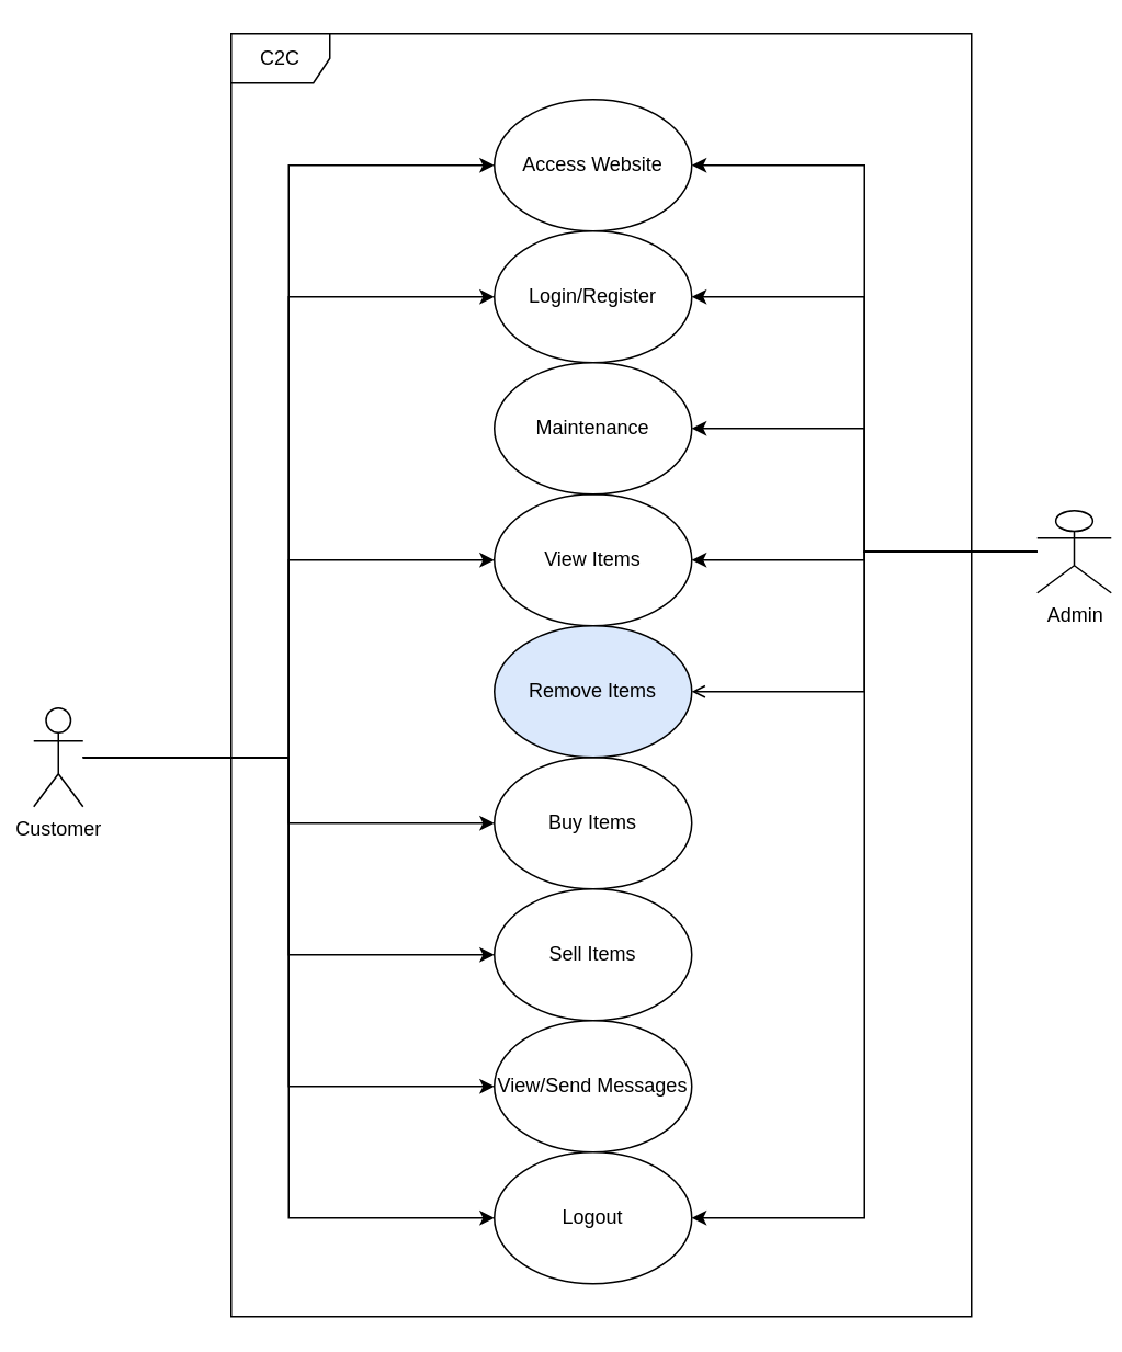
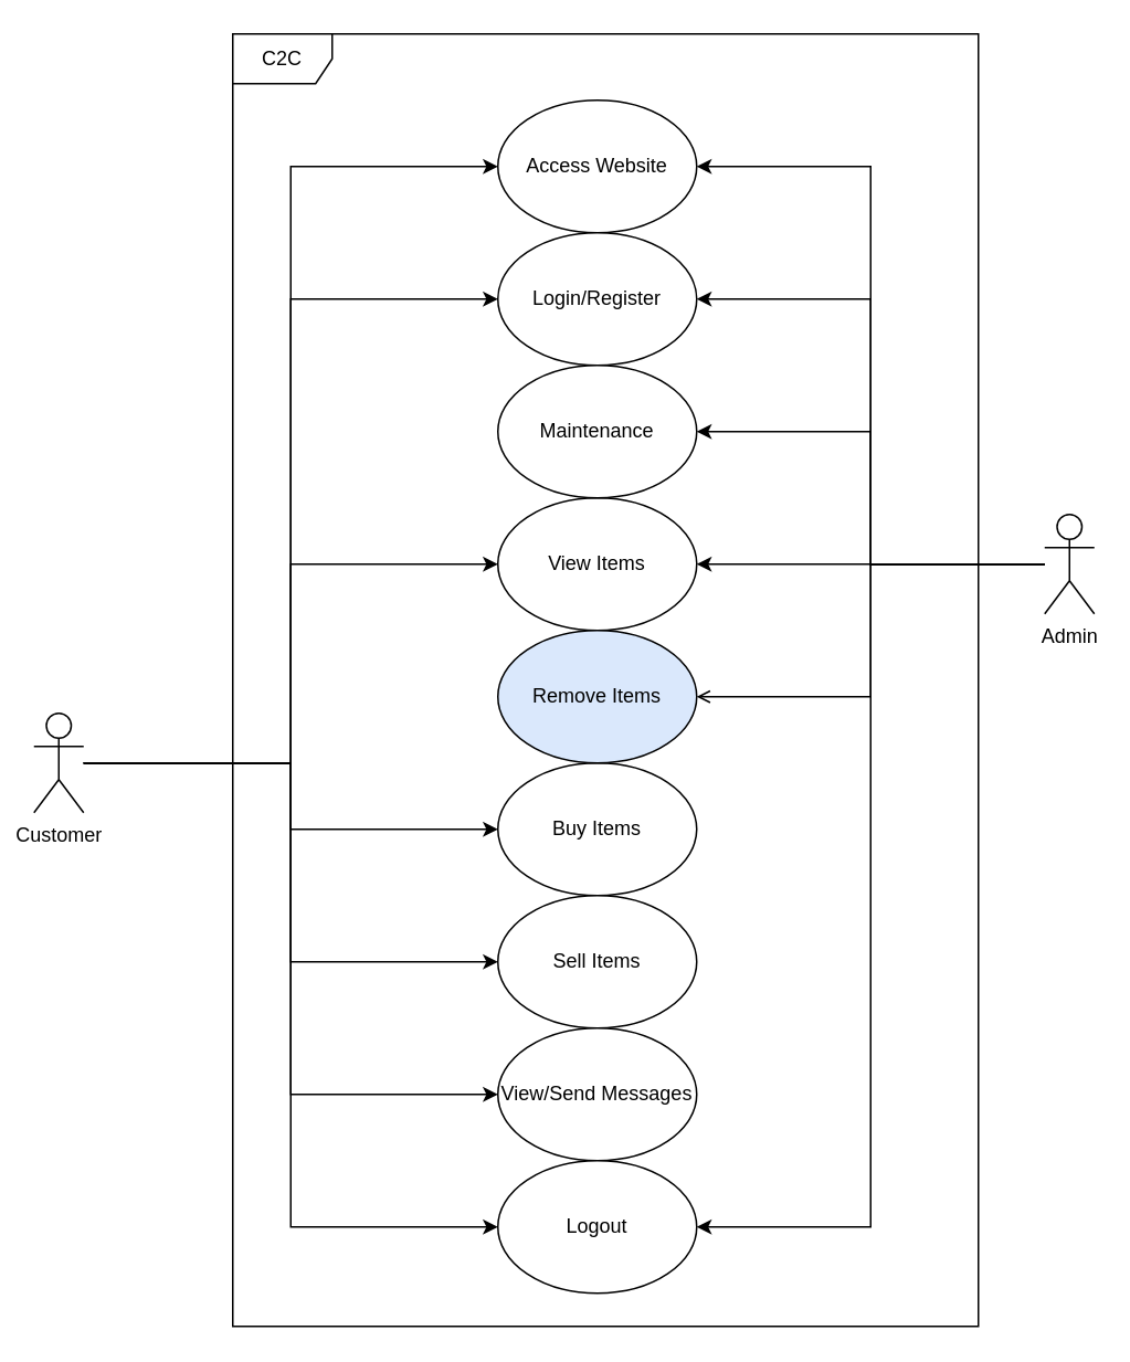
  <mxCell id="0" />
  <mxCell id="1" parent="0" />
  <mxCell id="2" style="edgeStyle=orthogonalEdgeStyle;rounded=0;orthogonalLoop=1;jettySize=auto;html=1;entryX=0;entryY=0.5;entryDx=0;entryDy=0;" edge="1" parent="1" source="9" target="12"><mxGeometry relative="1" as="geometry" /></mxCell>
  <mxCell id="3" style="edgeStyle=orthogonalEdgeStyle;rounded=0;orthogonalLoop=1;jettySize=auto;html=1;entryX=0;entryY=0.5;entryDx=0;entryDy=0;" edge="1" parent="1" source="9" target="13"><mxGeometry relative="1" as="geometry" /></mxCell>
  <mxCell id="4" style="edgeStyle=orthogonalEdgeStyle;rounded=0;orthogonalLoop=1;jettySize=auto;html=1;entryX=0;entryY=0.5;entryDx=0;entryDy=0;" edge="1" parent="1" source="9" target="14"><mxGeometry relative="1" as="geometry" /></mxCell>
  <mxCell id="5" style="edgeStyle=orthogonalEdgeStyle;rounded=0;orthogonalLoop=1;jettySize=auto;html=1;entryX=0;entryY=0.5;entryDx=0;entryDy=0;" edge="1" parent="1" source="9" target="11"><mxGeometry relative="1" as="geometry" /></mxCell>
  <mxCell id="6" style="edgeStyle=orthogonalEdgeStyle;rounded=0;orthogonalLoop=1;jettySize=auto;html=1;entryX=0;entryY=0.5;entryDx=0;entryDy=0;" edge="1" parent="1" source="9" target="10"><mxGeometry relative="1" as="geometry" /></mxCell>
  <mxCell id="7" style="edgeStyle=orthogonalEdgeStyle;rounded=0;orthogonalLoop=1;jettySize=auto;html=1;entryX=0;entryY=0.5;entryDx=0;entryDy=0;" edge="1" parent="1" source="9" target="17"><mxGeometry relative="1" as="geometry" /></mxCell>
  <mxCell id="8" style="edgeStyle=orthogonalEdgeStyle;rounded=0;orthogonalLoop=1;jettySize=auto;html=1;entryX=0;entryY=0.5;entryDx=0;entryDy=0;" edge="1" parent="1" source="9" target="16"><mxGeometry relative="1" as="geometry" /></mxCell>
  <mxCell id="9" value="Customer" style="shape=umlActor;verticalLabelPosition=bottom;verticalAlign=top;html=1;outlineConnect=0;" vertex="1" parent="1"><mxGeometry x="20" y="430" width="30" height="60" as="geometry" /></mxCell>
  <mxCell id="10" value="Access Website" style="ellipse;whiteSpace=wrap;html=1;" vertex="1" parent="1"><mxGeometry x="300" y="60" width="120" height="80" as="geometry" /></mxCell>
  <mxCell id="11" value="Login/Register" style="ellipse;whiteSpace=wrap;html=1;" vertex="1" parent="1"><mxGeometry x="300" y="140" width="120" height="80" as="geometry" /></mxCell>
  <mxCell id="12" value="View Items" style="ellipse;whiteSpace=wrap;html=1;" vertex="1" parent="1"><mxGeometry x="300" y="300" width="120" height="80" as="geometry" /></mxCell>
  <mxCell id="13" value="Buy Items" style="ellipse;whiteSpace=wrap;html=1;" vertex="1" parent="1"><mxGeometry x="300" y="460" width="120" height="80" as="geometry" /></mxCell>
  <mxCell id="14" value="Sell Items" style="ellipse;whiteSpace=wrap;html=1;" vertex="1" parent="1"><mxGeometry x="300" y="540" width="120" height="80" as="geometry" /></mxCell>
  <mxCell id="15" value="Maintenance" style="ellipse;whiteSpace=wrap;html=1;" vertex="1" parent="1"><mxGeometry x="300" y="220" width="120" height="80" as="geometry" /></mxCell>
  <mxCell id="16" value="View/Send Messages" style="ellipse;whiteSpace=wrap;html=1;" vertex="1" parent="1"><mxGeometry x="300" y="620" width="120" height="80" as="geometry" /></mxCell>
  <mxCell id="17" value="Logout" style="ellipse;whiteSpace=wrap;html=1;" vertex="1" parent="1"><mxGeometry x="300" y="700" width="120" height="80" as="geometry" /></mxCell>
  <mxCell id="18" style="edgeStyle=orthogonalEdgeStyle;rounded=0;orthogonalLoop=1;jettySize=auto;html=1;entryX=1;entryY=0.5;entryDx=0;entryDy=0;" edge="1" parent="1" source="24" target="10"><mxGeometry relative="1" as="geometry" /></mxCell>
  <mxCell id="19" style="edgeStyle=orthogonalEdgeStyle;rounded=0;orthogonalLoop=1;jettySize=auto;html=1;entryX=1;entryY=0.5;entryDx=0;entryDy=0;" edge="1" parent="1" source="24" target="11"><mxGeometry relative="1" as="geometry" /></mxCell>
  <mxCell id="20" style="edgeStyle=orthogonalEdgeStyle;rounded=0;orthogonalLoop=1;jettySize=auto;html=1;entryX=1;entryY=0.5;entryDx=0;entryDy=0;" edge="1" parent="1" source="24" target="15"><mxGeometry relative="1" as="geometry" /></mxCell>
  <mxCell id="21" style="edgeStyle=orthogonalEdgeStyle;rounded=0;orthogonalLoop=1;jettySize=auto;html=1;entryX=1;entryY=0.5;entryDx=0;entryDy=0;" edge="1" parent="1" source="24" target="17"><mxGeometry relative="1" as="geometry" /></mxCell>
  <mxCell id="22" style="edgeStyle=orthogonalEdgeStyle;rounded=0;orthogonalLoop=1;jettySize=auto;html=1;entryX=1;entryY=0.5;entryDx=0;entryDy=0;" edge="1" parent="1" source="24" target="12"><mxGeometry relative="1" as="geometry" /></mxCell>
  <mxCell id="23" style="edgeStyle=orthogonalEdgeStyle;rounded=0;orthogonalLoop=1;jettySize=auto;html=1;entryX=1;entryY=0.5;entryDx=0;entryDy=0;endArrow=open;" edge="1" parent="1" source="24" target="26"><mxGeometry relative="1" as="geometry" /></mxCell>
- <mxCell id="24" value="Admin" style="shape=umlActor;verticalLabelPosition=bottom;verticalAlign=top;html=1;outlineConnect=0;" vertex="1" parent="1"><mxGeometry x="630" y="310" width="45" height="50" as="geometry" /></mxCell>
+ <mxCell id="24" value="Admin" style="shape=umlActor;verticalLabelPosition=bottom;verticalAlign=top;html=1;outlineConnect=0;" vertex="1" parent="1"><mxGeometry x="630" y="310" width="30" height="60" as="geometry" /></mxCell>
  <mxCell id="25" value="C2C" style="shape=umlFrame;whiteSpace=wrap;html=1;pointerEvents=0;" vertex="1" parent="1"><mxGeometry x="140" y="20" width="450" height="780" as="geometry" /></mxCell>
  <mxCell id="26" value="Remove Items" style="ellipse;whiteSpace=wrap;html=1;fillColor=#dae8fc;" vertex="1" parent="1"><mxGeometry x="300" y="380" width="120" height="80" as="geometry" /></mxCell>
